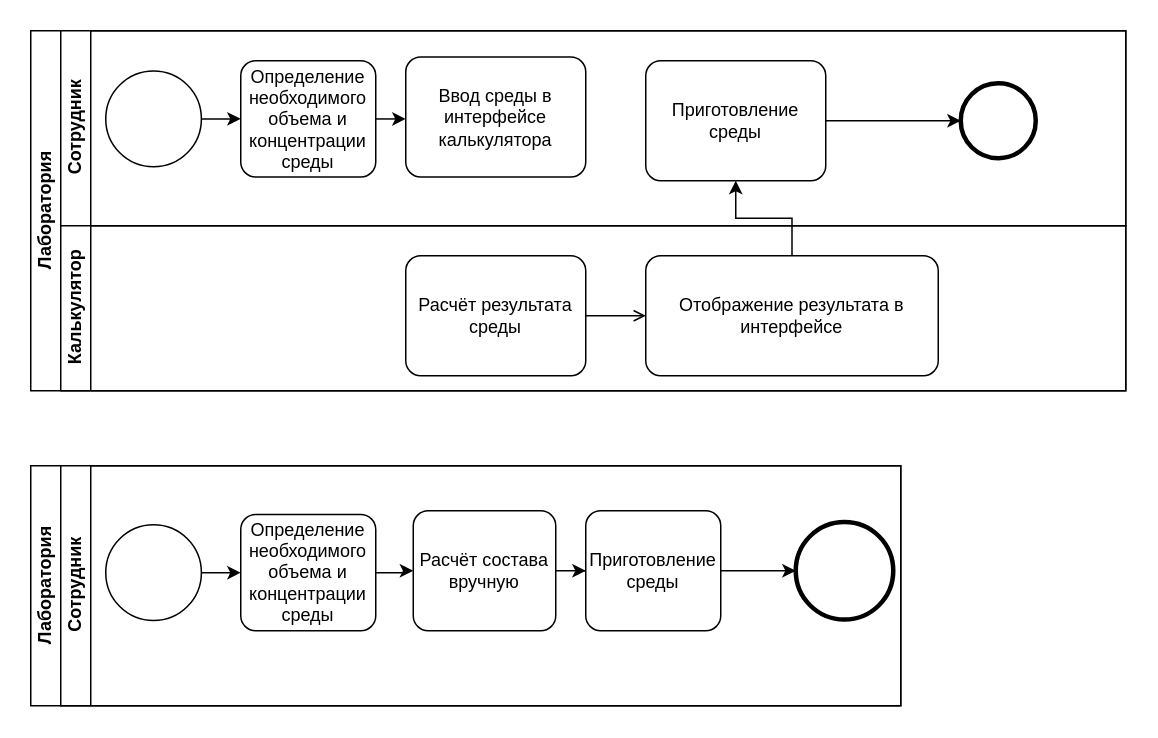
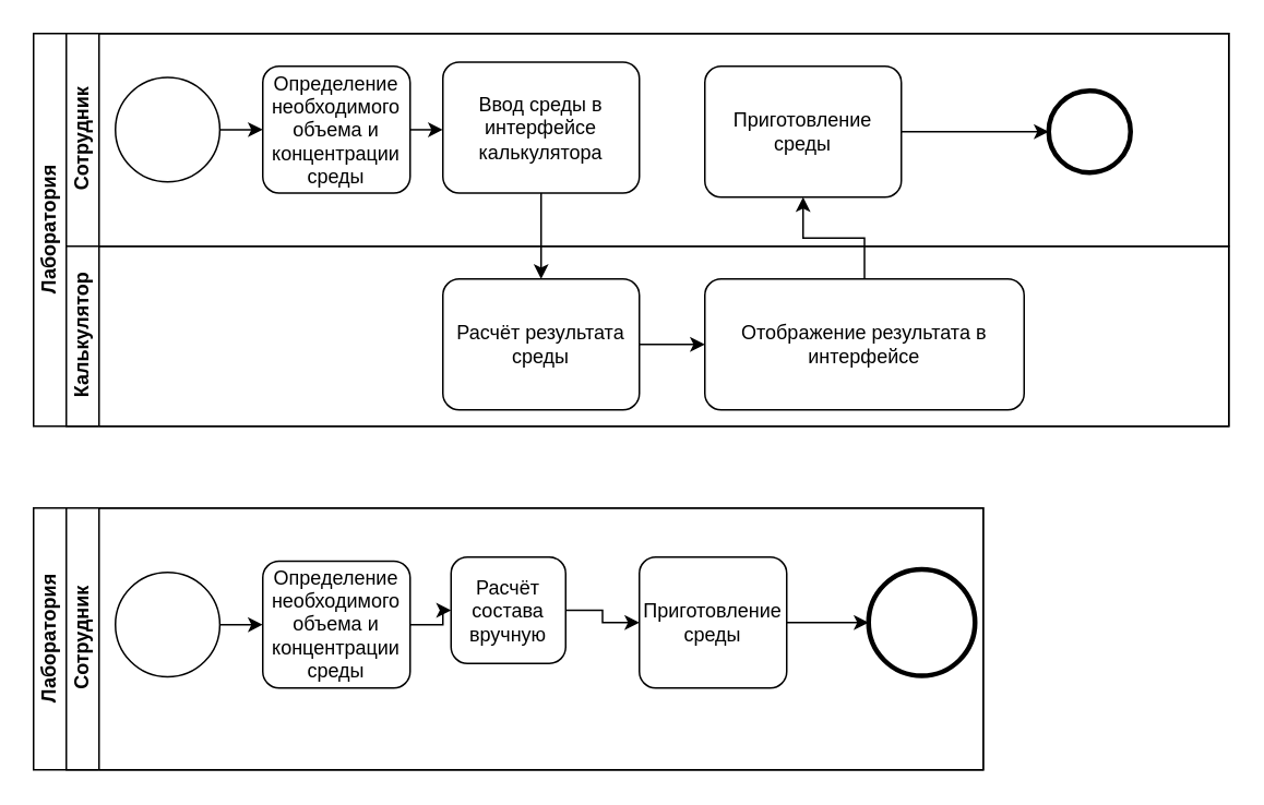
  <mxCell id="0" />
  <mxCell id="1" parent="0" />
  <mxCell id="2" value="Лаборатория" style="swimlane;html=1;childLayout=stackLayout;resizeParent=1;resizeParentMax=0;horizontal=0;startSize=20;horizontalStack=0;whiteSpace=wrap;" vertex="1" parent="1"><mxGeometry x="20" y="20" width="730" height="240" as="geometry" /></mxCell>
  <mxCell id="3" value="Сотрудник" style="swimlane;html=1;startSize=20;horizontal=0;" vertex="1" parent="2"><mxGeometry x="20" width="710" height="130" as="geometry" /></mxCell>
  <mxCell id="4" value="" style="points=[[0.145,0.145,0],[0.5,0,0],[0.855,0.145,0],[1,0.5,0],[0.855,0.855,0],[0.5,1,0],[0.145,0.855,0],[0,0.5,0]];shape=mxgraph.bpmn.event;html=1;verticalLabelPosition=bottom;labelBackgroundColor=#ffffff;verticalAlign=top;align=center;perimeter=ellipsePerimeter;outlineConnect=0;aspect=fixed;outline=standard;symbol=general;" vertex="1" parent="3"><mxGeometry x="30" y="26.88" width="63.75" height="63.75" as="geometry" /></mxCell>
  <mxCell id="5" value="Определение необходимого объема и концентрации среды" style="points=[[0.25,0,0],[0.5,0,0],[0.75,0,0],[1,0.25,0],[1,0.5,0],[1,0.75,0],[0.75,1,0],[0.5,1,0],[0.25,1,0],[0,0.75,0],[0,0.5,0],[0,0.25,0]];shape=mxgraph.bpmn.task;whiteSpace=wrap;rectStyle=rounded;size=10;html=1;container=1;expand=0;collapsible=0;taskMarker=abstract;" vertex="1" parent="3"><mxGeometry x="120" y="20" width="90" height="77.5" as="geometry" /></mxCell>
  <mxCell id="6" style="edgeStyle=orthogonalEdgeStyle;rounded=0;orthogonalLoop=1;jettySize=auto;html=1;entryX=0;entryY=0.5;entryDx=0;entryDy=0;entryPerimeter=0;" edge="1" parent="3" source="4" target="5"><mxGeometry relative="1" as="geometry" /></mxCell>
  <mxCell id="7" value="Ввод среды в интерфейсе калькулятора" style="points=[[0.25,0,0],[0.5,0,0],[0.75,0,0],[1,0.25,0],[1,0.5,0],[1,0.75,0],[0.75,1,0],[0.5,1,0],[0.25,1,0],[0,0.75,0],[0,0.5,0],[0,0.25,0]];shape=mxgraph.bpmn.task;whiteSpace=wrap;rectStyle=rounded;size=10;html=1;container=1;expand=0;collapsible=0;taskMarker=abstract;" vertex="1" parent="3"><mxGeometry x="230" y="17.5" width="120" height="80" as="geometry" /></mxCell>
  <mxCell id="8" style="edgeStyle=orthogonalEdgeStyle;rounded=0;orthogonalLoop=1;jettySize=auto;html=1;" edge="1" parent="3" source="5"><mxGeometry relative="1" as="geometry"><mxPoint x="230" y="59" as="targetPoint" /></mxGeometry></mxCell>
  <mxCell id="9" style="edgeStyle=orthogonalEdgeStyle;rounded=0;orthogonalLoop=1;jettySize=auto;html=1;" edge="1" parent="3" source="10"><mxGeometry relative="1" as="geometry"><mxPoint x="600" y="60" as="targetPoint" /></mxGeometry></mxCell>
  <mxCell id="10" value="Приготовление среды" style="points=[[0.25,0,0],[0.5,0,0],[0.75,0,0],[1,0.25,0],[1,0.5,0],[1,0.75,0],[0.75,1,0],[0.5,1,0],[0.25,1,0],[0,0.75,0],[0,0.5,0],[0,0.25,0]];shape=mxgraph.bpmn.task;whiteSpace=wrap;rectStyle=rounded;size=10;html=1;container=1;expand=0;collapsible=0;taskMarker=abstract;" vertex="1" parent="3"><mxGeometry x="390" y="20" width="120" height="80" as="geometry" /></mxCell>
  <mxCell id="11" value="" style="points=[[0.145,0.145,0],[0.5,0,0],[0.855,0.145,0],[1,0.5,0],[0.855,0.855,0],[0.5,1,0],[0.145,0.855,0],[0,0.5,0]];shape=mxgraph.bpmn.event;html=1;verticalLabelPosition=bottom;labelBackgroundColor=#ffffff;verticalAlign=top;align=center;perimeter=ellipsePerimeter;outlineConnect=0;aspect=fixed;outline=end;symbol=terminate2;" vertex="1" parent="3"><mxGeometry x="600" y="35" width="50" height="50" as="geometry" /></mxCell>
  <mxCell id="12" value="Калькулятор" style="swimlane;html=1;startSize=20;horizontal=0;" vertex="1" parent="2"><mxGeometry x="20" y="130" width="710" height="110" as="geometry" /></mxCell>
- <mxCell id="13" style="edgeStyle=orthogonalEdgeStyle;rounded=0;orthogonalLoop=1;jettySize=auto;html=1;endArrow=open;" edge="1" parent="12" source="14" target="15"><mxGeometry relative="1" as="geometry" /></mxCell>
+ <mxCell id="13" style="edgeStyle=orthogonalEdgeStyle;rounded=0;orthogonalLoop=1;jettySize=auto;html=1;" edge="1" parent="12" source="14" target="15"><mxGeometry relative="1" as="geometry" /></mxCell>
  <mxCell id="14" value="Расчёт результата среды" style="points=[[0.25,0,0],[0.5,0,0],[0.75,0,0],[1,0.25,0],[1,0.5,0],[1,0.75,0],[0.75,1,0],[0.5,1,0],[0.25,1,0],[0,0.75,0],[0,0.5,0],[0,0.25,0]];shape=mxgraph.bpmn.task;whiteSpace=wrap;rectStyle=rounded;size=10;html=1;container=1;expand=0;collapsible=0;taskMarker=abstract;" vertex="1" parent="12"><mxGeometry x="230" y="20" width="120" height="80" as="geometry" /></mxCell>
  <mxCell id="15" value="Отображение результата в интерфейсе" style="points=[[0.25,0,0],[0.5,0,0],[0.75,0,0],[1,0.25,0],[1,0.5,0],[1,0.75,0],[0.75,1,0],[0.5,1,0],[0.25,1,0],[0,0.75,0],[0,0.5,0],[0,0.25,0]];shape=mxgraph.bpmn.task;whiteSpace=wrap;rectStyle=rounded;size=10;html=1;container=1;expand=0;collapsible=0;taskMarker=abstract;" vertex="1" parent="12"><mxGeometry x="390" y="20" width="195" height="80" as="geometry" /></mxCell>
+ <mxCell id="16" style="edgeStyle=orthogonalEdgeStyle;rounded=0;orthogonalLoop=1;jettySize=auto;html=1;" edge="1" parent="2" source="7" target="14"><mxGeometry relative="1" as="geometry" /></mxCell>
  <mxCell id="17" style="edgeStyle=orthogonalEdgeStyle;rounded=0;orthogonalLoop=1;jettySize=auto;html=1;entryX=0.5;entryY=1;entryDx=0;entryDy=0;entryPerimeter=0;" edge="1" parent="2" source="15" target="10"><mxGeometry relative="1" as="geometry" /></mxCell>
  <mxCell id="18" value="Лаборатория" style="swimlane;html=1;childLayout=stackLayout;resizeParent=1;resizeParentMax=0;horizontal=0;startSize=20;horizontalStack=0;whiteSpace=wrap;" vertex="1" parent="1"><mxGeometry x="20" y="310" width="580" height="160" as="geometry" /></mxCell>
  <mxCell id="19" value="Сотрудник" style="swimlane;html=1;startSize=20;horizontal=0;" vertex="1" parent="18"><mxGeometry x="20" width="560" height="160" as="geometry" /></mxCell>
  <mxCell id="20" value="" style="points=[[0.145,0.145,0],[0.5,0,0],[0.855,0.145,0],[1,0.5,0],[0.855,0.855,0],[0.5,1,0],[0.145,0.855,0],[0,0.5,0]];shape=mxgraph.bpmn.event;html=1;verticalLabelPosition=bottom;labelBackgroundColor=#ffffff;verticalAlign=top;align=center;perimeter=ellipsePerimeter;outlineConnect=0;aspect=fixed;outline=standard;symbol=general;" vertex="1" parent="19"><mxGeometry x="30" y="39.38" width="63.75" height="63.75" as="geometry" /></mxCell>
  <mxCell id="21" value="Определение необходимого объема и концентрации среды" style="points=[[0.25,0,0],[0.5,0,0],[0.75,0,0],[1,0.25,0],[1,0.5,0],[1,0.75,0],[0.75,1,0],[0.5,1,0],[0.25,1,0],[0,0.75,0],[0,0.5,0],[0,0.25,0]];shape=mxgraph.bpmn.task;whiteSpace=wrap;rectStyle=rounded;size=10;html=1;container=1;expand=0;collapsible=0;taskMarker=abstract;" vertex="1" parent="19"><mxGeometry x="120" y="32.5" width="90" height="77.5" as="geometry" /></mxCell>
  <mxCell id="22" style="edgeStyle=orthogonalEdgeStyle;rounded=0;orthogonalLoop=1;jettySize=auto;html=1;entryX=0;entryY=0.5;entryDx=0;entryDy=0;entryPerimeter=0;" edge="1" parent="19" source="20" target="21"><mxGeometry relative="1" as="geometry" /></mxCell>
- <mxCell id="23" value="Расчёт состава вручную" style="points=[[0.25,0,0],[0.5,0,0],[0.75,0,0],[1,0.25,0],[1,0.5,0],[1,0.75,0],[0.75,1,0],[0.5,1,0],[0.25,1,0],[0,0.75,0],[0,0.5,0],[0,0.25,0]];shape=mxgraph.bpmn.task;whiteSpace=wrap;rectStyle=rounded;size=10;html=1;container=1;expand=0;collapsible=0;taskMarker=abstract;" vertex="1" parent="19"><mxGeometry x="235" y="30" width="95" height="80" as="geometry" /></mxCell>
+ <mxCell id="23" value="Расчёт состава вручную" style="points=[[0.25,0,0],[0.5,0,0],[0.75,0,0],[1,0.25,0],[1,0.5,0],[1,0.75,0],[0.75,1,0],[0.5,1,0],[0.25,1,0],[0,0.75,0],[0,0.5,0],[0,0.25,0]];shape=mxgraph.bpmn.task;whiteSpace=wrap;rectStyle=rounded;size=10;html=1;container=1;expand=0;collapsible=0;taskMarker=abstract;" vertex="1" parent="19"><mxGeometry x="235" y="30" width="70" height="65" as="geometry" /></mxCell>
  <mxCell id="24" value="Приготовление среды" style="points=[[0.25,0,0],[0.5,0,0],[0.75,0,0],[1,0.25,0],[1,0.5,0],[1,0.75,0],[0.75,1,0],[0.5,1,0],[0.25,1,0],[0,0.75,0],[0,0.5,0],[0,0.25,0]];shape=mxgraph.bpmn.task;whiteSpace=wrap;rectStyle=rounded;size=10;html=1;container=1;expand=0;collapsible=0;taskMarker=abstract;" vertex="1" parent="19"><mxGeometry x="350" y="30" width="90" height="80" as="geometry" /></mxCell>
  <mxCell id="25" style="edgeStyle=orthogonalEdgeStyle;rounded=0;orthogonalLoop=1;jettySize=auto;html=1;entryX=0;entryY=0.5;entryDx=0;entryDy=0;entryPerimeter=0;" edge="1" parent="19" source="23" target="24"><mxGeometry relative="1" as="geometry" /></mxCell>
  <mxCell id="26" value="" style="points=[[0.145,0.145,0],[0.5,0,0],[0.855,0.145,0],[1,0.5,0],[0.855,0.855,0],[0.5,1,0],[0.145,0.855,0],[0,0.5,0]];shape=mxgraph.bpmn.event;html=1;verticalLabelPosition=bottom;labelBackgroundColor=#ffffff;verticalAlign=top;align=center;perimeter=ellipsePerimeter;outlineConnect=0;aspect=fixed;outline=end;symbol=terminate2;" vertex="1" parent="19"><mxGeometry x="490" y="37.5" width="65" height="65" as="geometry" /></mxCell>
  <mxCell id="27" style="edgeStyle=orthogonalEdgeStyle;rounded=0;orthogonalLoop=1;jettySize=auto;html=1;entryX=0;entryY=0.5;entryDx=0;entryDy=0;entryPerimeter=0;" edge="1" parent="19" source="24" target="26"><mxGeometry relative="1" as="geometry" /></mxCell>
  <mxCell id="28" style="edgeStyle=orthogonalEdgeStyle;rounded=0;orthogonalLoop=1;jettySize=auto;html=1;entryX=0;entryY=0.5;entryDx=0;entryDy=0;entryPerimeter=0;" edge="1" parent="19" source="21" target="23"><mxGeometry relative="1" as="geometry" /></mxCell>
